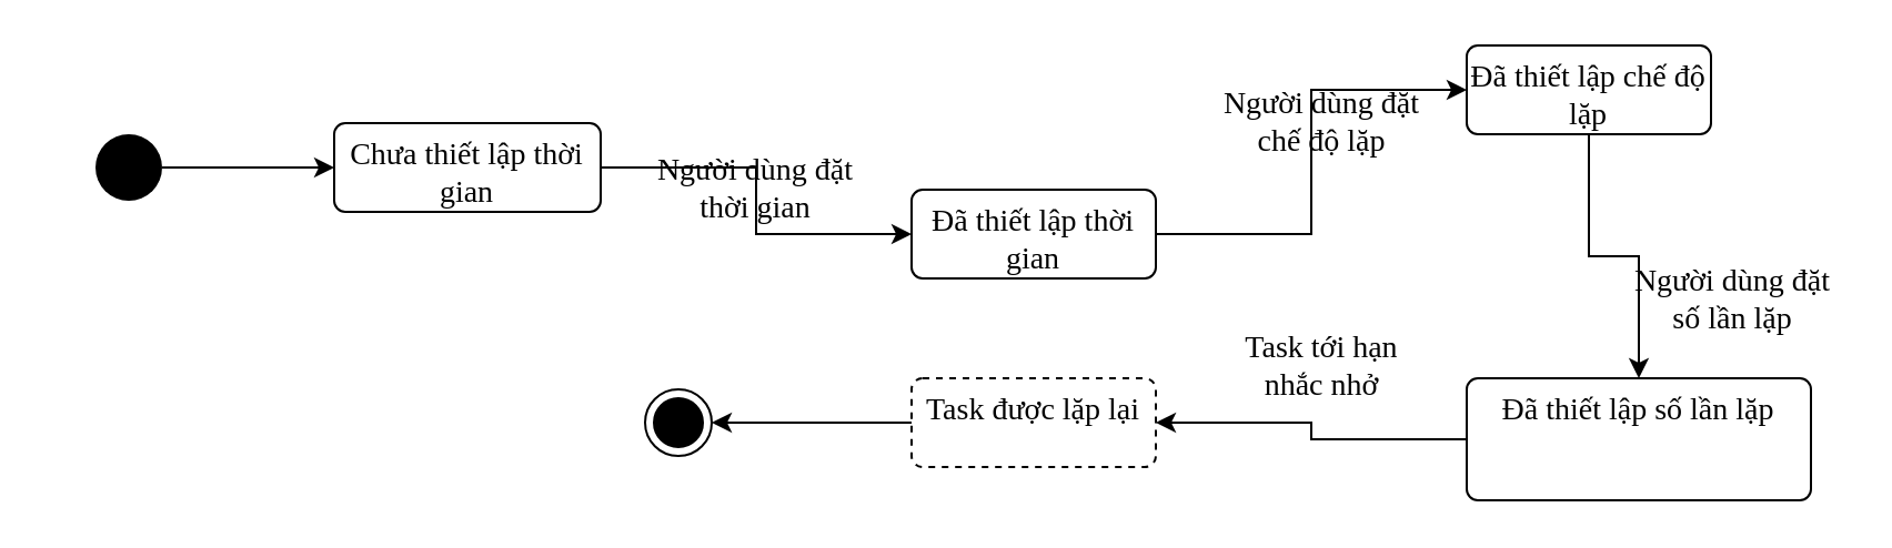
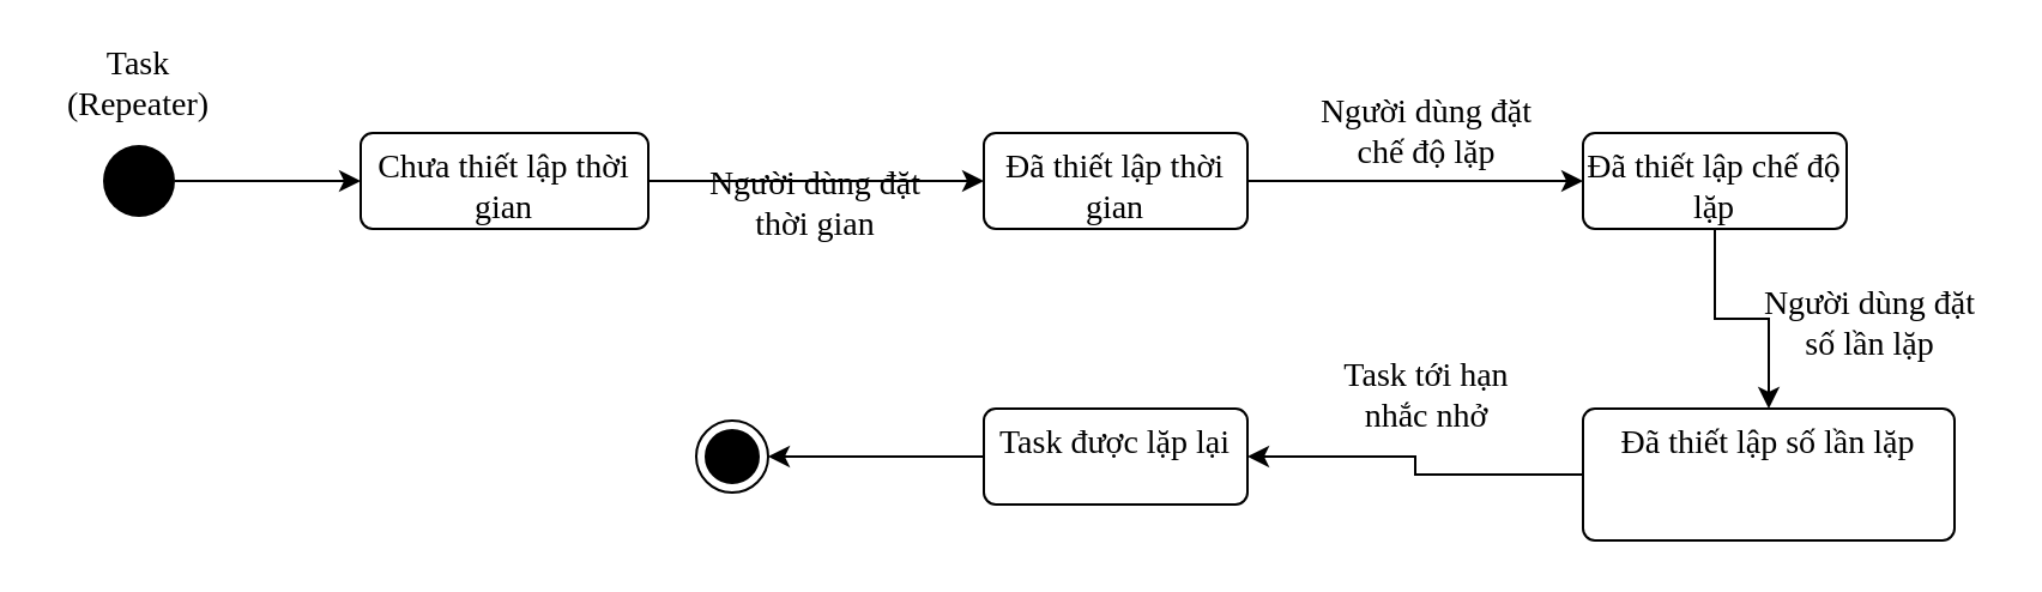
  <mxCell id="0" />
  <mxCell id="1" parent="0" />
  <mxCell id="2" style="edgeStyle=orthogonalEdgeStyle;rounded=0;orthogonalLoop=1;jettySize=auto;html=1;fontSize=14;fontFamily=Verdana;" edge="1" parent="1" source="3" target="5"><mxGeometry relative="1" as="geometry" /></mxCell>
  <mxCell id="3" value="" style="ellipse;fillColor=#000000;strokeColor=none;fontFamily=Verdana;fontSize=14;" parent="1" vertex="1"><mxGeometry x="42.5" y="60" width="30" height="30" as="geometry" /></mxCell>
  <mxCell id="4" style="edgeStyle=orthogonalEdgeStyle;rounded=0;orthogonalLoop=1;jettySize=auto;html=1;entryX=0;entryY=0.5;entryDx=0;entryDy=0;fontFamily=Verdana;fontSize=14;" edge="1" parent="1" source="5" target="10"><mxGeometry relative="1" as="geometry" /></mxCell>
  <mxCell id="5" value="Chưa thiết lập thời gian" style="html=1;align=center;verticalAlign=top;rounded=1;absoluteArcSize=1;arcSize=10;dashed=0;fontFamily=Verdana;fontSize=14;whiteSpace=wrap;" parent="1" vertex="1"><mxGeometry x="150" y="55" width="120" height="40" as="geometry" /></mxCell>
  <mxCell id="6" value="" style="ellipse;html=1;shape=endState;fillColor=#000000;strokeColor=#000000;fontFamily=Verdana;fontSize=14;" parent="1" vertex="1"><mxGeometry x="290" y="175" width="30" height="30" as="geometry" /></mxCell>
+ <mxCell id="7" value="Task (Repeater)" style="text;html=1;strokeColor=none;fillColor=none;align=center;verticalAlign=middle;whiteSpace=wrap;rounded=0;fontSize=14;fontFamily=Verdana;" vertex="1" parent="1"><mxGeometry x="20" y="20" width="75" height="30" as="geometry" /></mxCell>
  <mxCell id="8" value="Người dùng đặt thời gian" style="text;html=1;strokeColor=none;fillColor=none;align=center;verticalAlign=middle;whiteSpace=wrap;rounded=0;fontFamily=Verdana;fontSize=14;" vertex="1" parent="1"><mxGeometry x="290" y="70" width="100" height="30" as="geometry" /></mxCell>
  <mxCell id="9" style="edgeStyle=orthogonalEdgeStyle;rounded=0;orthogonalLoop=1;jettySize=auto;html=1;entryX=0;entryY=0.5;entryDx=0;entryDy=0;fontFamily=Verdana;fontSize=14;" edge="1" parent="1" source="10" target="12"><mxGeometry relative="1" as="geometry" /></mxCell>
- <mxCell id="10" value="Đã thiết lập thời gian" style="html=1;align=center;verticalAlign=top;rounded=1;absoluteArcSize=1;arcSize=10;dashed=0;fontFamily=Verdana;fontSize=14;whiteSpace=wrap;" vertex="1" parent="1"><mxGeometry x="410" y="85" width="110" height="40" as="geometry" /></mxCell>
+ <mxCell id="10" value="Đã thiết lập thời gian" style="html=1;align=center;verticalAlign=top;rounded=1;absoluteArcSize=1;arcSize=10;dashed=0;fontFamily=Verdana;fontSize=14;whiteSpace=wrap;" vertex="1" parent="1"><mxGeometry x="410" y="55" width="110" height="40" as="geometry" /></mxCell>
  <mxCell id="11" style="edgeStyle=orthogonalEdgeStyle;rounded=0;orthogonalLoop=1;jettySize=auto;html=1;entryX=0.5;entryY=0;entryDx=0;entryDy=0;fontFamily=Verdana;fontSize=14;" edge="1" parent="1" source="12" target="15"><mxGeometry relative="1" as="geometry" /></mxCell>
- <mxCell id="12" value="Đã thiết lập chế độ lặp" style="html=1;align=center;verticalAlign=top;rounded=1;absoluteArcSize=1;arcSize=10;dashed=0;fontFamily=Verdana;fontSize=14;whiteSpace=wrap;" vertex="1" parent="1"><mxGeometry x="660" y="20" width="110" height="40" as="geometry" /></mxCell>
+ <mxCell id="12" value="Đã thiết lập chế độ lặp" style="html=1;align=center;verticalAlign=top;rounded=1;absoluteArcSize=1;arcSize=10;dashed=0;fontFamily=Verdana;fontSize=14;whiteSpace=wrap;" vertex="1" parent="1"><mxGeometry x="660" y="55" width="110" height="40" as="geometry" /></mxCell>
  <mxCell id="13" value="Người dùng đặt chế độ lặp" style="text;html=1;strokeColor=none;fillColor=none;align=center;verticalAlign=middle;whiteSpace=wrap;rounded=0;fontFamily=Verdana;fontSize=14;" vertex="1" parent="1"><mxGeometry x="540" y="40" width="110" height="30" as="geometry" /></mxCell>
  <mxCell id="14" style="edgeStyle=orthogonalEdgeStyle;rounded=0;orthogonalLoop=1;jettySize=auto;html=1;entryX=1;entryY=0.5;entryDx=0;entryDy=0;fontFamily=Verdana;fontSize=14;" edge="1" parent="1" source="15" target="18"><mxGeometry relative="1" as="geometry" /></mxCell>
  <mxCell id="15" value="Đã thiết lập số lần lặp" style="html=1;align=center;verticalAlign=top;rounded=1;absoluteArcSize=1;arcSize=10;dashed=0;fontFamily=Verdana;fontSize=14;whiteSpace=wrap;" vertex="1" parent="1"><mxGeometry x="660" y="170" width="155" height="55" as="geometry" /></mxCell>
  <mxCell id="16" value="Người dùng đặt số lần lặp" style="text;html=1;strokeColor=none;fillColor=none;align=center;verticalAlign=middle;whiteSpace=wrap;rounded=0;fontFamily=Verdana;fontSize=14;" vertex="1" parent="1"><mxGeometry x="730" y="120" width="100" height="30" as="geometry" /></mxCell>
  <mxCell id="17" style="edgeStyle=orthogonalEdgeStyle;rounded=0;orthogonalLoop=1;jettySize=auto;html=1;entryX=1;entryY=0.5;entryDx=0;entryDy=0;fontFamily=Verdana;fontSize=14;" edge="1" parent="1" source="18" target="6"><mxGeometry relative="1" as="geometry" /></mxCell>
- <mxCell id="18" value="Task được lặp lại" style="html=1;align=center;verticalAlign=top;rounded=1;absoluteArcSize=1;arcSize=10;dashed=1;fontFamily=Verdana;fontSize=14;whiteSpace=wrap;" vertex="1" parent="1"><mxGeometry x="410" y="170" width="110" height="40" as="geometry" /></mxCell>
+ <mxCell id="18" value="Task được lặp lại" style="html=1;align=center;verticalAlign=top;rounded=1;absoluteArcSize=1;arcSize=10;dashed=0;fontFamily=Verdana;fontSize=14;whiteSpace=wrap;" vertex="1" parent="1"><mxGeometry x="410" y="170" width="110" height="40" as="geometry" /></mxCell>
  <mxCell id="19" value="Task tới hạn nhắc nhở" style="text;html=1;strokeColor=none;fillColor=none;align=center;verticalAlign=middle;whiteSpace=wrap;rounded=0;fontFamily=Verdana;fontSize=14;" vertex="1" parent="1"><mxGeometry x="545" y="150" width="100" height="30" as="geometry" /></mxCell>
